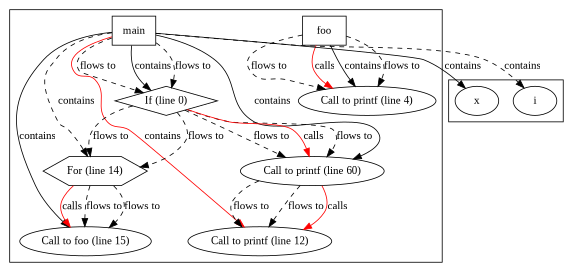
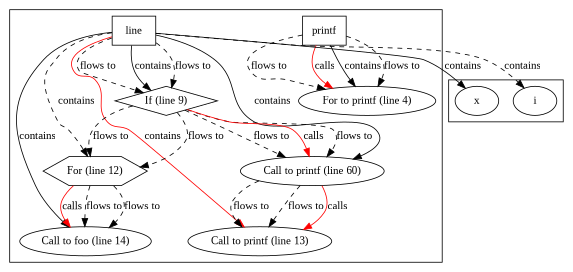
  digraph {
    fontname="Liberation Serif"
    node [fontname="Liberation Serif" shape=oval]
    edge [fontname="Liberation Serif" style=dashed]
-   n1 [label=foo shape=box]
-   n2 [label="Call to printf (line 4)"]
-   n3 [label=main shape=box]
-   n4 [label="If (line 0)" shape=diamond]
+   n1 [label=printf shape=box]
+   n2 [label="For to printf (line 4)"]
+   n3 [label=line shape=box]
+   n4 [label="If (line 9)" shape=diamond]
    n5 [label="Call to printf (line 60)"]
-   n6 [label="For (line 14)" shape=hexagon]
-   n7 [label="Call to printf (line 12)"]
-   n8 [label="Call to foo (line 15)"]
+   n6 [label="For (line 12)" shape=hexagon]
+   n7 [label="Call to printf (line 13)"]
+   n8 [label="Call to foo (line 14)"]
    n9 [label=x shape=ellipse]
    n10 [label=i shape=ellipse]
    subgraph cluster_1 {
      n1
      n2
      n3
      n4
      n5
      n6
      n7
      n8
    }
    subgraph cluster_2 {
      n9
      n10
    }
    n1 -> n2 [label=contains style=""]
    n1 -> n2 [label="flows to"]
    n1 -> n2 [label="flows to"]
    n1 -> n2 [color=red label=calls style=""]
    n3 -> n4 [label="flows to"]
    n3 -> n4 [label=contains style=""]
    n3 -> n4 [label="flows to"]
    n3 -> n5 [label=contains style=""]
    n3 -> n6 [label=contains]
    n3 -> n7 [color=red label=contains style=""]
    n3 -> n8 [label=contains style=""]
    n3 -> n9 [label=contains style=""]
    n3 -> n10 [label=contains]
    n4 -> n5 [label="flows to"]
    n4 -> n5 [label="flows to"]
    n4 -> n5 [color=red label=calls style=""]
    n4 -> n6 [label="flows to"]
    n4 -> n6 [label="flows to"]
    n5 -> n7 [label="flows to"]
    n5 -> n7 [label="flows to"]
    n5 -> n7 [color=red label=calls style=""]
    n6 -> n8 [label="flows to"]
    n6 -> n8 [label="flows to"]
    n6 -> n8 [color=red label=calls style=""]
  }
